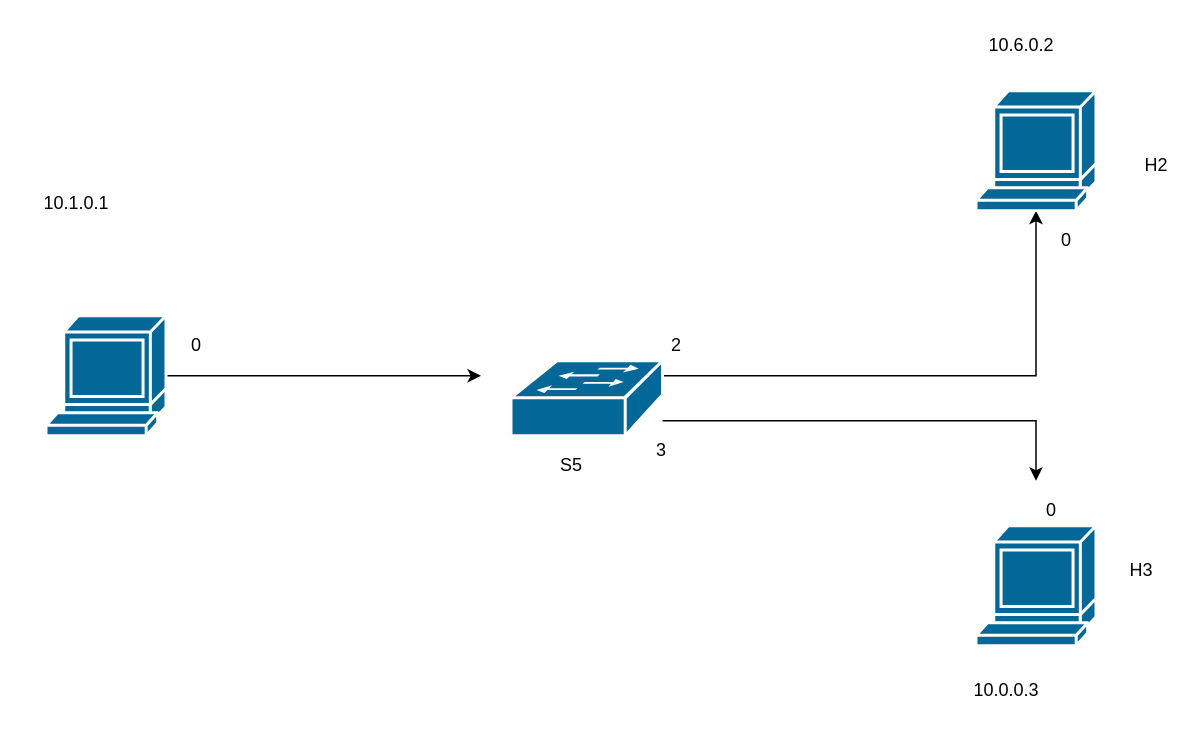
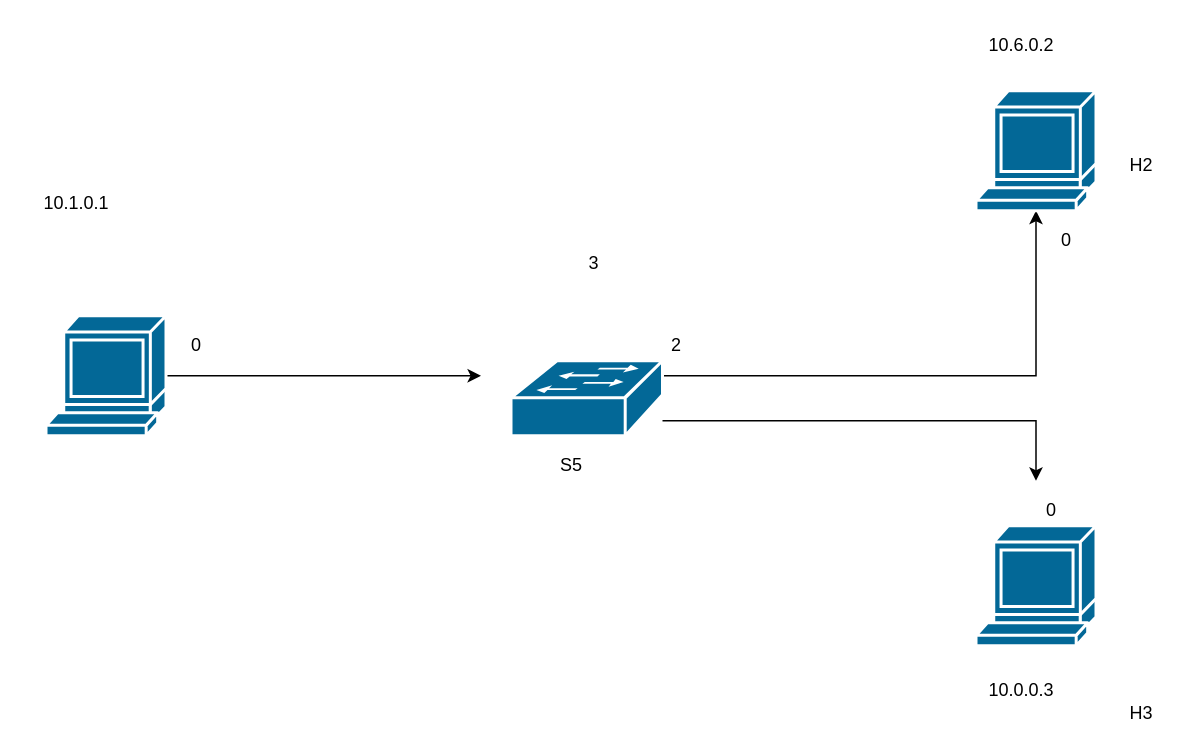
  <mxCell id="0" />
  <mxCell id="1" parent="0" />
  <mxCell id="2" style="edgeStyle=orthogonalEdgeStyle;rounded=0;orthogonalLoop=1;jettySize=auto;html=1;" edge="1" parent="1" source="4" target="8"><mxGeometry relative="1" as="geometry"><Array as="points"><mxPoint x="690" y="250" /></Array></mxGeometry></mxCell>
  <mxCell id="3" style="edgeStyle=orthogonalEdgeStyle;rounded=0;orthogonalLoop=1;jettySize=auto;html=1;" edge="1" parent="1" source="4"><mxGeometry relative="1" as="geometry"><mxPoint x="690" y="320" as="targetPoint" /><Array as="points"><mxPoint x="690" y="280" /></Array></mxGeometry></mxCell>
  <mxCell id="4" value="" style="shape=mxgraph.cisco.switches.workgroup_switch;sketch=0;html=1;pointerEvents=1;dashed=0;fillColor=#036897;strokeColor=#ffffff;strokeWidth=2;verticalLabelPosition=bottom;verticalAlign=top;align=center;outlineConnect=0;" vertex="1" parent="1"><mxGeometry x="340" y="240" width="101" height="50" as="geometry" /></mxCell>
  <mxCell id="5" style="edgeStyle=orthogonalEdgeStyle;rounded=0;orthogonalLoop=1;jettySize=auto;html=1;" edge="1" parent="1" source="6"><mxGeometry relative="1" as="geometry"><mxPoint x="320" y="250" as="targetPoint" /></mxGeometry></mxCell>
  <mxCell id="6" value="" style="shape=mxgraph.cisco.computers_and_peripherals.terminal;sketch=0;html=1;pointerEvents=1;dashed=0;fillColor=#036897;strokeColor=#ffffff;strokeWidth=2;verticalLabelPosition=bottom;verticalAlign=top;align=center;outlineConnect=0;" vertex="1" parent="1"><mxGeometry x="30" y="210" width="80" height="80" as="geometry" /></mxCell>
  <mxCell id="7" value="" style="shape=mxgraph.cisco.computers_and_peripherals.terminal;sketch=0;html=1;pointerEvents=1;dashed=0;fillColor=#036897;strokeColor=#ffffff;strokeWidth=2;verticalLabelPosition=bottom;verticalAlign=top;align=center;outlineConnect=0;" vertex="1" parent="1"><mxGeometry x="650" y="350" width="80" height="80" as="geometry" /></mxCell>
  <mxCell id="8" value="" style="shape=mxgraph.cisco.computers_and_peripherals.terminal;sketch=0;html=1;pointerEvents=1;dashed=0;fillColor=#036897;strokeColor=#ffffff;strokeWidth=2;verticalLabelPosition=bottom;verticalAlign=top;align=center;outlineConnect=0;" vertex="1" parent="1"><mxGeometry x="650" y="60" width="80" height="80" as="geometry" /></mxCell>
  <mxCell id="9" value="S5" style="text;html=1;align=center;verticalAlign=middle;resizable=0;points=[];autosize=1;strokeColor=none;fillColor=none;" vertex="1" parent="1"><mxGeometry x="365" y="300" width="30" height="20" as="geometry" /></mxCell>
- <mxCell id="10" value="&lt;div&gt;H2&lt;/div&gt;" style="text;html=1;align=center;verticalAlign=middle;resizable=0;points=[];autosize=1;strokeColor=none;fillColor=none;" vertex="1" parent="1"><mxGeometry x="755" y="100" width="30" height="20" as="geometry" /></mxCell>
- <mxCell id="11" value="&lt;div&gt;H3&lt;/div&gt;" style="text;html=1;align=center;verticalAlign=middle;resizable=0;points=[];autosize=1;strokeColor=none;fillColor=none;" vertex="1" parent="1"><mxGeometry x="745" y="370" width="30" height="20" as="geometry" /></mxCell>
+ <mxCell id="10" value="&lt;div&gt;H2&lt;/div&gt;" style="text;html=1;align=center;verticalAlign=middle;resizable=0;points=[];autosize=1;strokeColor=none;fillColor=none;" vertex="1" parent="1"><mxGeometry x="745" y="100" width="30" height="20" as="geometry" /></mxCell>
+ <mxCell id="11" value="&lt;div&gt;H3&lt;/div&gt;" style="text;html=1;align=center;verticalAlign=middle;resizable=0;points=[];autosize=1;strokeColor=none;fillColor=none;" vertex="1" parent="1"><mxGeometry x="745" y="465" width="30" height="20" as="geometry" /></mxCell>
  <mxCell id="12" value="10.1.0.1" style="text;html=1;align=center;verticalAlign=middle;resizable=0;points=[];autosize=1;strokeColor=none;fillColor=none;" vertex="1" parent="1"><mxGeometry x="20" y="125" width="60" height="20" as="geometry" /></mxCell>
  <mxCell id="13" value="10.6.0.2" style="text;html=1;align=center;verticalAlign=middle;resizable=0;points=[];autosize=1;strokeColor=none;fillColor=none;" vertex="1" parent="1"><mxGeometry x="650" y="20" width="60" height="20" as="geometry" /></mxCell>
- <mxCell id="14" value="10.0.0.3" style="text;html=1;align=center;verticalAlign=middle;resizable=0;points=[];autosize=1;strokeColor=none;fillColor=none;" vertex="1" parent="1"><mxGeometry x="640" y="450" width="60" height="20" as="geometry" /></mxCell>
+ <mxCell id="14" value="10.0.0.3" style="text;html=1;align=center;verticalAlign=middle;resizable=0;points=[];autosize=1;strokeColor=none;fillColor=none;" vertex="1" parent="1"><mxGeometry x="650" y="450" width="60" height="20" as="geometry" /></mxCell>
  <mxCell id="15" value="0" style="text;html=1;align=center;verticalAlign=middle;resizable=0;points=[];autosize=1;strokeColor=none;fillColor=none;" vertex="1" parent="1"><mxGeometry x="120" y="220" width="20" height="20" as="geometry" /></mxCell>
  <mxCell id="16" value="0" style="text;html=1;align=center;verticalAlign=middle;resizable=0;points=[];autosize=1;strokeColor=none;fillColor=none;" vertex="1" parent="1"><mxGeometry x="700" y="150" width="20" height="20" as="geometry" /></mxCell>
  <mxCell id="17" value="0" style="text;html=1;align=center;verticalAlign=middle;resizable=0;points=[];autosize=1;strokeColor=none;fillColor=none;" vertex="1" parent="1"><mxGeometry x="690" y="330" width="20" height="20" as="geometry" /></mxCell>
  <mxCell id="18" value="2" style="text;html=1;align=center;verticalAlign=middle;resizable=0;points=[];autosize=1;strokeColor=none;fillColor=none;" vertex="1" parent="1"><mxGeometry x="440" y="220" width="20" height="20" as="geometry" /></mxCell>
- <mxCell id="19" value="3" style="text;html=1;align=center;verticalAlign=middle;resizable=0;points=[];autosize=1;strokeColor=none;fillColor=none;" vertex="1" parent="1"><mxGeometry x="430" y="290" width="20" height="20" as="geometry" /></mxCell>
+ <mxCell id="19" value="3" style="text;html=1;align=center;verticalAlign=middle;resizable=0;points=[];autosize=1;strokeColor=none;fillColor=none;" vertex="1" parent="1"><mxGeometry x="385" y="165" width="20" height="20" as="geometry" /></mxCell>
